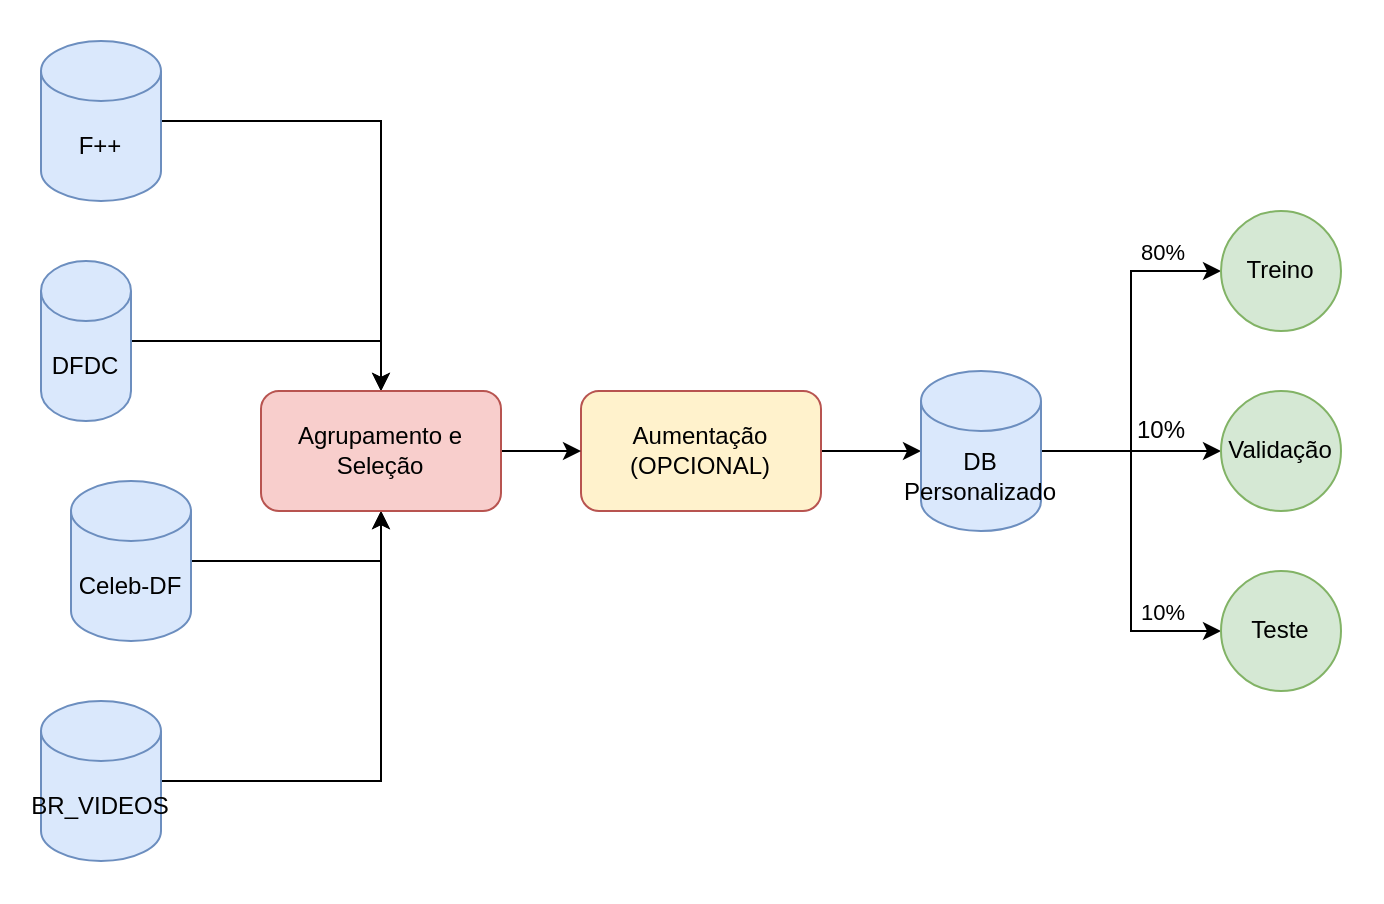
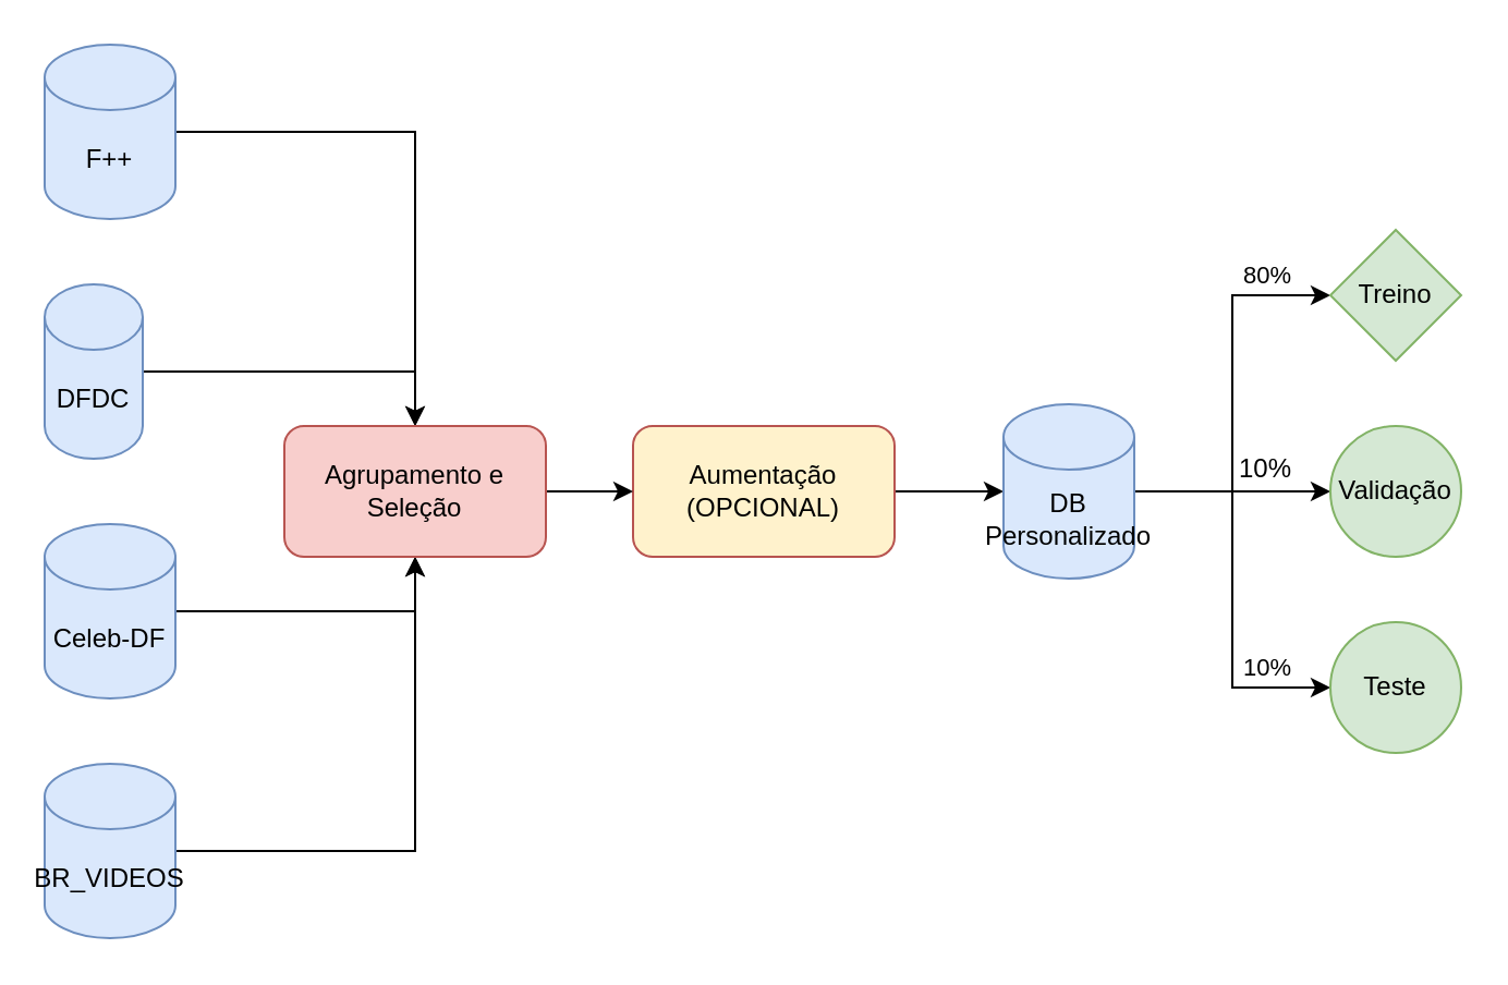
  <mxCell id="0" />
  <mxCell id="1" parent="0" />
  <mxCell id="2" style="edgeStyle=orthogonalEdgeStyle;rounded=0;orthogonalLoop=1;jettySize=auto;html=1;exitX=1;exitY=0.5;exitDx=0;exitDy=0;exitPerimeter=0;entryX=0.5;entryY=0;entryDx=0;entryDy=0;" edge="1" parent="1" source="3" target="23"><mxGeometry relative="1" as="geometry" /></mxCell>
  <mxCell id="3" value="F++" style="shape=cylinder3;whiteSpace=wrap;html=1;boundedLbl=1;backgroundOutline=1;size=15;fillColor=#dae8fc;strokeColor=#6c8ebf;" vertex="1" parent="1"><mxGeometry x="20" y="20" width="60" height="80" as="geometry" /></mxCell>
  <mxCell id="4" style="edgeStyle=orthogonalEdgeStyle;rounded=0;orthogonalLoop=1;jettySize=auto;html=1;exitX=1;exitY=0.5;exitDx=0;exitDy=0;exitPerimeter=0;entryX=0.5;entryY=0;entryDx=0;entryDy=0;" edge="1" parent="1" source="5" target="23"><mxGeometry relative="1" as="geometry" /></mxCell>
  <mxCell id="5" value="DFDC" style="shape=cylinder3;whiteSpace=wrap;html=1;boundedLbl=1;backgroundOutline=1;size=15;fillColor=#dae8fc;strokeColor=#6c8ebf;" vertex="1" parent="1"><mxGeometry x="20" y="130" width="45" height="80" as="geometry" /></mxCell>
  <mxCell id="6" style="edgeStyle=orthogonalEdgeStyle;rounded=0;orthogonalLoop=1;jettySize=auto;html=1;exitX=1;exitY=0.5;exitDx=0;exitDy=0;exitPerimeter=0;entryX=0.5;entryY=1;entryDx=0;entryDy=0;" edge="1" parent="1" source="7" target="23"><mxGeometry relative="1" as="geometry" /></mxCell>
- <mxCell id="7" value="Celeb-DF" style="shape=cylinder3;whiteSpace=wrap;html=1;boundedLbl=1;backgroundOutline=1;size=15;fillColor=#dae8fc;strokeColor=#6c8ebf;" vertex="1" parent="1"><mxGeometry x="35" y="240" width="60" height="80" as="geometry" /></mxCell>
+ <mxCell id="7" value="Celeb-DF" style="shape=cylinder3;whiteSpace=wrap;html=1;boundedLbl=1;backgroundOutline=1;size=15;fillColor=#dae8fc;strokeColor=#6c8ebf;" vertex="1" parent="1"><mxGeometry x="20" y="240" width="60" height="80" as="geometry" /></mxCell>
  <mxCell id="8" style="edgeStyle=orthogonalEdgeStyle;rounded=0;orthogonalLoop=1;jettySize=auto;html=1;exitX=1;exitY=0.5;exitDx=0;exitDy=0;exitPerimeter=0;entryX=0.5;entryY=1;entryDx=0;entryDy=0;" edge="1" parent="1" source="9" target="23"><mxGeometry relative="1" as="geometry" /></mxCell>
  <mxCell id="9" value="BR_VIDEOS" style="shape=cylinder3;whiteSpace=wrap;html=1;boundedLbl=1;backgroundOutline=1;size=15;fillColor=#dae8fc;strokeColor=#6c8ebf;" vertex="1" parent="1"><mxGeometry x="20" y="350" width="60" height="80" as="geometry" /></mxCell>
  <mxCell id="10" style="edgeStyle=orthogonalEdgeStyle;rounded=0;orthogonalLoop=1;jettySize=auto;html=1;exitX=1;exitY=0.5;exitDx=0;exitDy=0;entryX=0;entryY=0.5;entryDx=0;entryDy=0;entryPerimeter=0;" edge="1" parent="1" source="11" target="17"><mxGeometry relative="1" as="geometry" /></mxCell>
  <mxCell id="11" value="Aumentação&lt;br&gt;(OPCIONAL)" style="rounded=1;whiteSpace=wrap;html=1;fillColor=#fff2cc;strokeColor=#b85450;" vertex="1" parent="1"><mxGeometry x="290" y="195" width="120" height="60" as="geometry" /></mxCell>
  <mxCell id="12" style="edgeStyle=orthogonalEdgeStyle;rounded=0;orthogonalLoop=1;jettySize=auto;html=1;exitX=1;exitY=0.5;exitDx=0;exitDy=0;exitPerimeter=0;entryX=0;entryY=0.5;entryDx=0;entryDy=0;" edge="1" parent="1" source="17" target="18"><mxGeometry relative="1" as="geometry" /></mxCell>
  <mxCell id="13" value="80%" style="edgeLabel;html=1;align=center;verticalAlign=middle;resizable=0;points=[];" vertex="1" connectable="0" parent="12"><mxGeometry x="0.704" y="1" relative="1" as="geometry"><mxPoint x="-3" y="-9" as="offset" /></mxGeometry></mxCell>
  <mxCell id="14" style="edgeStyle=orthogonalEdgeStyle;rounded=0;orthogonalLoop=1;jettySize=auto;html=1;exitX=1;exitY=0.5;exitDx=0;exitDy=0;exitPerimeter=0;entryX=0;entryY=0.5;entryDx=0;entryDy=0;" edge="1" parent="1" source="17" target="19"><mxGeometry relative="1" as="geometry" /></mxCell>
  <mxCell id="15" style="edgeStyle=orthogonalEdgeStyle;rounded=0;orthogonalLoop=1;jettySize=auto;html=1;exitX=1;exitY=0.5;exitDx=0;exitDy=0;exitPerimeter=0;entryX=0;entryY=0.5;entryDx=0;entryDy=0;" edge="1" parent="1" source="17" target="20"><mxGeometry relative="1" as="geometry" /></mxCell>
  <mxCell id="16" value="10%" style="edgeLabel;html=1;align=center;verticalAlign=middle;resizable=0;points=[];" vertex="1" connectable="0" parent="15"><mxGeometry x="0.658" y="2" relative="1" as="geometry"><mxPoint x="1" y="-8" as="offset" /></mxGeometry></mxCell>
  <mxCell id="17" value="DB Personalizado" style="shape=cylinder3;whiteSpace=wrap;html=1;boundedLbl=1;backgroundOutline=1;size=15;fillColor=#dae8fc;strokeColor=#6c8ebf;" vertex="1" parent="1"><mxGeometry x="460" y="185" width="60" height="80" as="geometry" /></mxCell>
- <mxCell id="18" value="Treino" style="ellipse;whiteSpace=wrap;html=1;aspect=fixed;fillColor=#d5e8d4;strokeColor=#82b366;" vertex="1" parent="1"><mxGeometry x="610" y="105" width="60" height="60" as="geometry" /></mxCell>
+ <mxCell id="18" value="Treino" style="rhombus;whiteSpace=wrap;html=1;aspect=fixed;fillColor=#d5e8d4;strokeColor=#82b366;" vertex="1" parent="1"><mxGeometry x="610" y="105" width="60" height="60" as="geometry" /></mxCell>
  <mxCell id="19" value="Validação" style="ellipse;whiteSpace=wrap;html=1;aspect=fixed;fillColor=#d5e8d4;strokeColor=#82b366;" vertex="1" parent="1"><mxGeometry x="610" y="195" width="60" height="60" as="geometry" /></mxCell>
  <mxCell id="20" value="Teste" style="ellipse;whiteSpace=wrap;html=1;aspect=fixed;fillColor=#d5e8d4;strokeColor=#82b366;" vertex="1" parent="1"><mxGeometry x="610" y="285" width="60" height="60" as="geometry" /></mxCell>
  <mxCell id="21" value="10%" style="text;html=1;align=center;verticalAlign=middle;resizable=0;points=[];autosize=1;strokeColor=none;fillColor=none;" vertex="1" parent="1"><mxGeometry x="560" y="205" width="40" height="20" as="geometry" /></mxCell>
  <mxCell id="22" style="edgeStyle=orthogonalEdgeStyle;rounded=0;orthogonalLoop=1;jettySize=auto;html=1;exitX=1;exitY=0.5;exitDx=0;exitDy=0;entryX=0;entryY=0.5;entryDx=0;entryDy=0;" edge="1" parent="1" source="23" target="11"><mxGeometry relative="1" as="geometry" /></mxCell>
  <mxCell id="23" value="Agrupamento e&lt;br&gt;Seleção" style="rounded=1;whiteSpace=wrap;html=1;fillColor=#f8cecc;strokeColor=#b85450;" vertex="1" parent="1"><mxGeometry x="130" y="195" width="120" height="60" as="geometry" /></mxCell>
